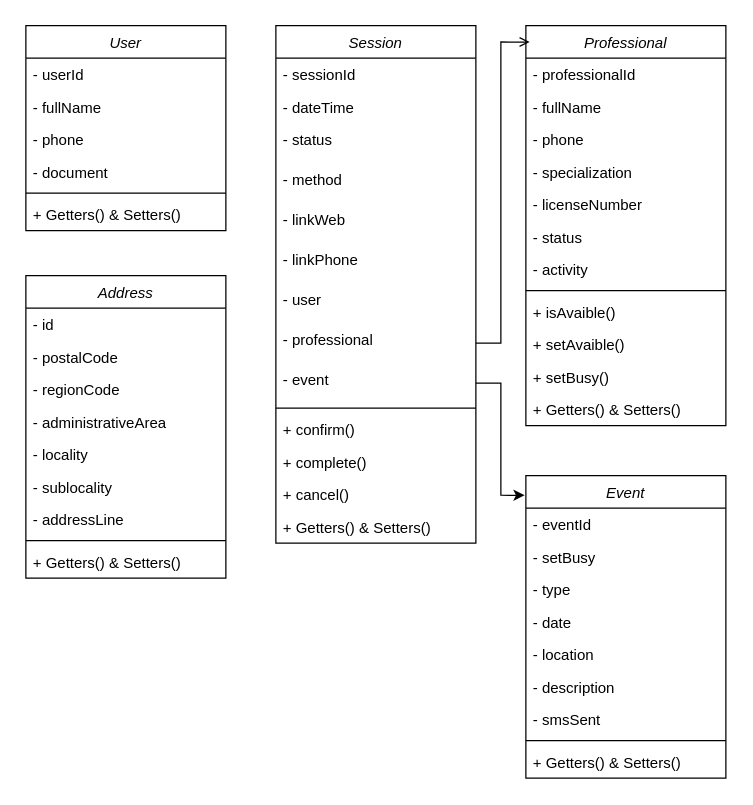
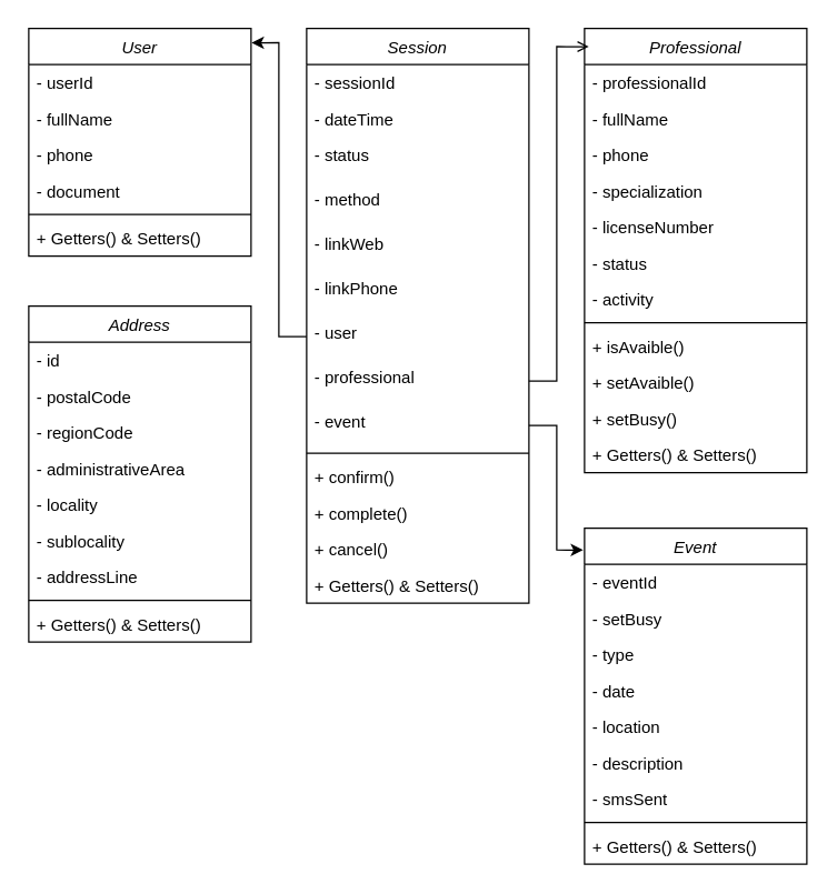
  <mxCell id="0" />
  <mxCell id="1" parent="0" />
  <mxCell id="2" value="User" style="swimlane;fontStyle=2;align=center;verticalAlign=top;childLayout=stackLayout;horizontal=1;startSize=26;horizontalStack=0;resizeParent=1;resizeLast=0;collapsible=1;marginBottom=0;rounded=0;shadow=0;strokeWidth=1;" parent="1" vertex="1"><mxGeometry x="20" y="20" width="160" height="164" as="geometry"><mxRectangle x="230" y="140" width="160" height="26" as="alternateBounds" /></mxGeometry></mxCell>
  <mxCell id="3" value="- userId" style="text;align=left;verticalAlign=top;spacingLeft=4;spacingRight=4;overflow=hidden;rotatable=0;points=[[0,0.5],[1,0.5]];portConstraint=eastwest;" parent="2" vertex="1"><mxGeometry y="26" width="160" height="26" as="geometry" /></mxCell>
  <mxCell id="4" value="- fullName" style="text;align=left;verticalAlign=top;spacingLeft=4;spacingRight=4;overflow=hidden;rotatable=0;points=[[0,0.5],[1,0.5]];portConstraint=eastwest;rounded=0;shadow=0;html=0;" parent="2" vertex="1"><mxGeometry y="52" width="160" height="26" as="geometry" /></mxCell>
  <mxCell id="5" value="- phone" style="text;align=left;verticalAlign=top;spacingLeft=4;spacingRight=4;overflow=hidden;rotatable=0;points=[[0,0.5],[1,0.5]];portConstraint=eastwest;rounded=0;shadow=0;html=0;" parent="2" vertex="1"><mxGeometry y="78" width="160" height="26" as="geometry" /></mxCell>
  <mxCell id="6" value="- document" style="text;align=left;verticalAlign=top;spacingLeft=4;spacingRight=4;overflow=hidden;rotatable=0;points=[[0,0.5],[1,0.5]];portConstraint=eastwest;rounded=0;shadow=0;html=0;" vertex="1" parent="2"><mxGeometry y="104" width="160" height="26" as="geometry" /></mxCell>
  <mxCell id="7" value="" style="line;html=1;strokeWidth=1;align=left;verticalAlign=middle;spacingTop=-1;spacingLeft=3;spacingRight=3;rotatable=0;labelPosition=right;points=[];portConstraint=eastwest;" parent="2" vertex="1"><mxGeometry y="130" width="160" height="8" as="geometry" /></mxCell>
  <mxCell id="8" value="+ Getters() &amp; Setters()" style="text;align=left;verticalAlign=top;spacingLeft=4;spacingRight=4;overflow=hidden;rotatable=0;points=[[0,0.5],[1,0.5]];portConstraint=eastwest;" parent="2" vertex="1"><mxGeometry y="138" width="160" height="26" as="geometry" /></mxCell>
  <mxCell id="9" value="Session" style="swimlane;fontStyle=2;align=center;verticalAlign=top;childLayout=stackLayout;horizontal=1;startSize=26;horizontalStack=0;resizeParent=1;resizeLast=0;collapsible=1;marginBottom=0;rounded=0;shadow=0;strokeWidth=1;" vertex="1" parent="1"><mxGeometry x="220" y="20" width="160" height="414" as="geometry"><mxRectangle x="230" y="140" width="160" height="26" as="alternateBounds" /></mxGeometry></mxCell>
  <mxCell id="10" value="- sessionId" style="text;align=left;verticalAlign=top;spacingLeft=4;spacingRight=4;overflow=hidden;rotatable=0;points=[[0,0.5],[1,0.5]];portConstraint=eastwest;rounded=0;shadow=0;html=0;" vertex="1" parent="9"><mxGeometry y="26" width="160" height="26" as="geometry" /></mxCell>
  <mxCell id="11" value="- dateTime" style="text;align=left;verticalAlign=top;spacingLeft=4;spacingRight=4;overflow=hidden;rotatable=0;points=[[0,0.5],[1,0.5]];portConstraint=eastwest;rounded=0;shadow=0;html=0;" vertex="1" parent="9"><mxGeometry y="52" width="160" height="26" as="geometry" /></mxCell>
  <mxCell id="12" value="- status" style="text;align=left;verticalAlign=top;spacingLeft=4;spacingRight=4;overflow=hidden;rotatable=0;points=[[0,0.5],[1,0.5]];portConstraint=eastwest;rounded=0;shadow=0;html=0;" vertex="1" parent="9"><mxGeometry y="78" width="160" height="32" as="geometry" /></mxCell>
  <mxCell id="13" value="- method" style="text;align=left;verticalAlign=top;spacingLeft=4;spacingRight=4;overflow=hidden;rotatable=0;points=[[0,0.5],[1,0.5]];portConstraint=eastwest;rounded=0;shadow=0;html=0;" vertex="1" parent="9"><mxGeometry y="110" width="160" height="32" as="geometry" /></mxCell>
  <mxCell id="14" value="- linkWeb" style="text;align=left;verticalAlign=top;spacingLeft=4;spacingRight=4;overflow=hidden;rotatable=0;points=[[0,0.5],[1,0.5]];portConstraint=eastwest;rounded=0;shadow=0;html=0;" vertex="1" parent="9"><mxGeometry y="142" width="160" height="32" as="geometry" /></mxCell>
  <mxCell id="15" value="- linkPhone" style="text;align=left;verticalAlign=top;spacingLeft=4;spacingRight=4;overflow=hidden;rotatable=0;points=[[0,0.5],[1,0.5]];portConstraint=eastwest;rounded=0;shadow=0;html=0;" vertex="1" parent="9"><mxGeometry y="174" width="160" height="32" as="geometry" /></mxCell>
  <mxCell id="16" value="- user" style="text;align=left;verticalAlign=top;spacingLeft=4;spacingRight=4;overflow=hidden;rotatable=0;points=[[0,0.5],[1,0.5]];portConstraint=eastwest;rounded=0;shadow=0;html=0;" vertex="1" parent="9"><mxGeometry y="206" width="160" height="32" as="geometry" /></mxCell>
  <mxCell id="17" value="- professional" style="text;align=left;verticalAlign=top;spacingLeft=4;spacingRight=4;overflow=hidden;rotatable=0;points=[[0,0.5],[1,0.5]];portConstraint=eastwest;rounded=0;shadow=0;html=0;" vertex="1" parent="9"><mxGeometry y="238" width="160" height="32" as="geometry" /></mxCell>
  <mxCell id="18" value="- event" style="text;align=left;verticalAlign=top;spacingLeft=4;spacingRight=4;overflow=hidden;rotatable=0;points=[[0,0.5],[1,0.5]];portConstraint=eastwest;rounded=0;shadow=0;html=0;" vertex="1" parent="9"><mxGeometry y="270" width="160" height="32" as="geometry" /></mxCell>
  <mxCell id="19" value="" style="line;html=1;strokeWidth=1;align=left;verticalAlign=middle;spacingTop=-1;spacingLeft=3;spacingRight=3;rotatable=0;labelPosition=right;points=[];portConstraint=eastwest;" vertex="1" parent="9"><mxGeometry y="302" width="160" height="8" as="geometry" /></mxCell>
  <mxCell id="20" value="+ confirm()" style="text;align=left;verticalAlign=top;spacingLeft=4;spacingRight=4;overflow=hidden;rotatable=0;points=[[0,0.5],[1,0.5]];portConstraint=eastwest;" vertex="1" parent="9"><mxGeometry y="310" width="160" height="26" as="geometry" /></mxCell>
  <mxCell id="21" value="+ complete()" style="text;align=left;verticalAlign=top;spacingLeft=4;spacingRight=4;overflow=hidden;rotatable=0;points=[[0,0.5],[1,0.5]];portConstraint=eastwest;" vertex="1" parent="9"><mxGeometry y="336" width="160" height="26" as="geometry" /></mxCell>
  <mxCell id="22" value="+ cancel()" style="text;align=left;verticalAlign=top;spacingLeft=4;spacingRight=4;overflow=hidden;rotatable=0;points=[[0,0.5],[1,0.5]];portConstraint=eastwest;" vertex="1" parent="9"><mxGeometry y="362" width="160" height="26" as="geometry" /></mxCell>
  <mxCell id="23" value="+ Getters() &amp; Setters()" style="text;align=left;verticalAlign=top;spacingLeft=4;spacingRight=4;overflow=hidden;rotatable=0;points=[[0,0.5],[1,0.5]];portConstraint=eastwest;" vertex="1" parent="9"><mxGeometry y="388" width="160" height="26" as="geometry" /></mxCell>
  <mxCell id="24" value="Professional" style="swimlane;fontStyle=2;align=center;verticalAlign=top;childLayout=stackLayout;horizontal=1;startSize=26;horizontalStack=0;resizeParent=1;resizeLast=0;collapsible=1;marginBottom=0;rounded=0;shadow=0;strokeWidth=1;" vertex="1" parent="1"><mxGeometry x="420" y="20" width="160" height="320" as="geometry"><mxRectangle x="230" y="140" width="160" height="26" as="alternateBounds" /></mxGeometry></mxCell>
  <mxCell id="25" value="- professionalId" style="text;align=left;verticalAlign=top;spacingLeft=4;spacingRight=4;overflow=hidden;rotatable=0;points=[[0,0.5],[1,0.5]];portConstraint=eastwest;" vertex="1" parent="24"><mxGeometry y="26" width="160" height="26" as="geometry" /></mxCell>
  <mxCell id="26" value="- fullName" style="text;align=left;verticalAlign=top;spacingLeft=4;spacingRight=4;overflow=hidden;rotatable=0;points=[[0,0.5],[1,0.5]];portConstraint=eastwest;rounded=0;shadow=0;html=0;" vertex="1" parent="24"><mxGeometry y="52" width="160" height="26" as="geometry" /></mxCell>
  <mxCell id="27" value="- phone" style="text;align=left;verticalAlign=top;spacingLeft=4;spacingRight=4;overflow=hidden;rotatable=0;points=[[0,0.5],[1,0.5]];portConstraint=eastwest;rounded=0;shadow=0;html=0;" vertex="1" parent="24"><mxGeometry y="78" width="160" height="26" as="geometry" /></mxCell>
  <mxCell id="28" value="- specialization" style="text;align=left;verticalAlign=top;spacingLeft=4;spacingRight=4;overflow=hidden;rotatable=0;points=[[0,0.5],[1,0.5]];portConstraint=eastwest;rounded=0;shadow=0;html=0;" vertex="1" parent="24"><mxGeometry y="104" width="160" height="26" as="geometry" /></mxCell>
  <mxCell id="29" value="- licenseNumber" style="text;align=left;verticalAlign=top;spacingLeft=4;spacingRight=4;overflow=hidden;rotatable=0;points=[[0,0.5],[1,0.5]];portConstraint=eastwest;rounded=0;shadow=0;html=0;" vertex="1" parent="24"><mxGeometry y="130" width="160" height="26" as="geometry" /></mxCell>
  <mxCell id="30" value="- status" style="text;align=left;verticalAlign=top;spacingLeft=4;spacingRight=4;overflow=hidden;rotatable=0;points=[[0,0.5],[1,0.5]];portConstraint=eastwest;rounded=0;shadow=0;html=0;" vertex="1" parent="24"><mxGeometry y="156" width="160" height="26" as="geometry" /></mxCell>
  <mxCell id="31" value="- activity" style="text;align=left;verticalAlign=top;spacingLeft=4;spacingRight=4;overflow=hidden;rotatable=0;points=[[0,0.5],[1,0.5]];portConstraint=eastwest;rounded=0;shadow=0;html=0;" vertex="1" parent="24"><mxGeometry y="182" width="160" height="26" as="geometry" /></mxCell>
  <mxCell id="32" value="" style="line;html=1;strokeWidth=1;align=left;verticalAlign=middle;spacingTop=-1;spacingLeft=3;spacingRight=3;rotatable=0;labelPosition=right;points=[];portConstraint=eastwest;" vertex="1" parent="24"><mxGeometry y="208" width="160" height="8" as="geometry" /></mxCell>
  <mxCell id="33" value="+ isAvaible()" style="text;align=left;verticalAlign=top;spacingLeft=4;spacingRight=4;overflow=hidden;rotatable=0;points=[[0,0.5],[1,0.5]];portConstraint=eastwest;" vertex="1" parent="24"><mxGeometry y="216" width="160" height="26" as="geometry" /></mxCell>
  <mxCell id="34" value="+ setAvaible()" style="text;align=left;verticalAlign=top;spacingLeft=4;spacingRight=4;overflow=hidden;rotatable=0;points=[[0,0.5],[1,0.5]];portConstraint=eastwest;" vertex="1" parent="24"><mxGeometry y="242" width="160" height="26" as="geometry" /></mxCell>
  <mxCell id="35" value="+ setBusy()" style="text;align=left;verticalAlign=top;spacingLeft=4;spacingRight=4;overflow=hidden;rotatable=0;points=[[0,0.5],[1,0.5]];portConstraint=eastwest;" vertex="1" parent="24"><mxGeometry y="268" width="160" height="26" as="geometry" /></mxCell>
  <mxCell id="36" value="+ Getters() &amp; Setters()" style="text;align=left;verticalAlign=top;spacingLeft=4;spacingRight=4;overflow=hidden;rotatable=0;points=[[0,0.5],[1,0.5]];portConstraint=eastwest;" vertex="1" parent="24"><mxGeometry y="294" width="160" height="26" as="geometry" /></mxCell>
  <mxCell id="37" value="Event" style="swimlane;fontStyle=2;align=center;verticalAlign=top;childLayout=stackLayout;horizontal=1;startSize=26;horizontalStack=0;resizeParent=1;resizeLast=0;collapsible=1;marginBottom=0;rounded=0;shadow=0;strokeWidth=1;" vertex="1" parent="1"><mxGeometry x="420" y="380" width="160" height="242" as="geometry"><mxRectangle x="230" y="140" width="160" height="26" as="alternateBounds" /></mxGeometry></mxCell>
  <mxCell id="38" value="- eventId" style="text;align=left;verticalAlign=top;spacingLeft=4;spacingRight=4;overflow=hidden;rotatable=0;points=[[0,0.5],[1,0.5]];portConstraint=eastwest;" vertex="1" parent="37"><mxGeometry y="26" width="160" height="26" as="geometry" /></mxCell>
  <mxCell id="39" value="- setBusy" style="text;align=left;verticalAlign=top;spacingLeft=4;spacingRight=4;overflow=hidden;rotatable=0;points=[[0,0.5],[1,0.5]];portConstraint=eastwest;rounded=0;shadow=0;html=0;" vertex="1" parent="37"><mxGeometry y="52" width="160" height="26" as="geometry" /></mxCell>
  <mxCell id="40" value="- type" style="text;align=left;verticalAlign=top;spacingLeft=4;spacingRight=4;overflow=hidden;rotatable=0;points=[[0,0.5],[1,0.5]];portConstraint=eastwest;rounded=0;shadow=0;html=0;" vertex="1" parent="37"><mxGeometry y="78" width="160" height="26" as="geometry" /></mxCell>
  <mxCell id="41" value="- date" style="text;align=left;verticalAlign=top;spacingLeft=4;spacingRight=4;overflow=hidden;rotatable=0;points=[[0,0.5],[1,0.5]];portConstraint=eastwest;rounded=0;shadow=0;html=0;" vertex="1" parent="37"><mxGeometry y="104" width="160" height="26" as="geometry" /></mxCell>
  <mxCell id="42" value="- location" style="text;align=left;verticalAlign=top;spacingLeft=4;spacingRight=4;overflow=hidden;rotatable=0;points=[[0,0.5],[1,0.5]];portConstraint=eastwest;rounded=0;shadow=0;html=0;" vertex="1" parent="37"><mxGeometry y="130" width="160" height="26" as="geometry" /></mxCell>
  <mxCell id="43" value="- description" style="text;align=left;verticalAlign=top;spacingLeft=4;spacingRight=4;overflow=hidden;rotatable=0;points=[[0,0.5],[1,0.5]];portConstraint=eastwest;rounded=0;shadow=0;html=0;" vertex="1" parent="37"><mxGeometry y="156" width="160" height="26" as="geometry" /></mxCell>
  <mxCell id="44" value="- smsSent" style="text;align=left;verticalAlign=top;spacingLeft=4;spacingRight=4;overflow=hidden;rotatable=0;points=[[0,0.5],[1,0.5]];portConstraint=eastwest;rounded=0;shadow=0;html=0;" vertex="1" parent="37"><mxGeometry y="182" width="160" height="26" as="geometry" /></mxCell>
  <mxCell id="45" value="" style="line;html=1;strokeWidth=1;align=left;verticalAlign=middle;spacingTop=-1;spacingLeft=3;spacingRight=3;rotatable=0;labelPosition=right;points=[];portConstraint=eastwest;" vertex="1" parent="37"><mxGeometry y="208" width="160" height="8" as="geometry" /></mxCell>
  <mxCell id="46" value="+ Getters() &amp; Setters()" style="text;align=left;verticalAlign=top;spacingLeft=4;spacingRight=4;overflow=hidden;rotatable=0;points=[[0,0.5],[1,0.5]];portConstraint=eastwest;" vertex="1" parent="37"><mxGeometry y="216" width="160" height="26" as="geometry" /></mxCell>
  <mxCell id="47" value="Address" style="swimlane;fontStyle=2;align=center;verticalAlign=top;childLayout=stackLayout;horizontal=1;startSize=26;horizontalStack=0;resizeParent=1;resizeLast=0;collapsible=1;marginBottom=0;rounded=0;shadow=0;strokeWidth=1;" vertex="1" parent="1"><mxGeometry x="20" y="220" width="160" height="242" as="geometry"><mxRectangle x="230" y="140" width="160" height="26" as="alternateBounds" /></mxGeometry></mxCell>
  <mxCell id="48" value="- id" style="text;align=left;verticalAlign=top;spacingLeft=4;spacingRight=4;overflow=hidden;rotatable=0;points=[[0,0.5],[1,0.5]];portConstraint=eastwest;" vertex="1" parent="47"><mxGeometry y="26" width="160" height="26" as="geometry" /></mxCell>
  <mxCell id="49" value="- postalCode" style="text;align=left;verticalAlign=top;spacingLeft=4;spacingRight=4;overflow=hidden;rotatable=0;points=[[0,0.5],[1,0.5]];portConstraint=eastwest;rounded=0;shadow=0;html=0;" vertex="1" parent="47"><mxGeometry y="52" width="160" height="26" as="geometry" /></mxCell>
  <mxCell id="50" value="- regionCode" style="text;align=left;verticalAlign=top;spacingLeft=4;spacingRight=4;overflow=hidden;rotatable=0;points=[[0,0.5],[1,0.5]];portConstraint=eastwest;rounded=0;shadow=0;html=0;" vertex="1" parent="47"><mxGeometry y="78" width="160" height="26" as="geometry" /></mxCell>
  <mxCell id="51" value="- administrativeArea" style="text;align=left;verticalAlign=top;spacingLeft=4;spacingRight=4;overflow=hidden;rotatable=0;points=[[0,0.5],[1,0.5]];portConstraint=eastwest;rounded=0;shadow=0;html=0;" vertex="1" parent="47"><mxGeometry y="104" width="160" height="26" as="geometry" /></mxCell>
  <mxCell id="52" value="- locality" style="text;align=left;verticalAlign=top;spacingLeft=4;spacingRight=4;overflow=hidden;rotatable=0;points=[[0,0.5],[1,0.5]];portConstraint=eastwest;rounded=0;shadow=0;html=0;" vertex="1" parent="47"><mxGeometry y="130" width="160" height="26" as="geometry" /></mxCell>
  <mxCell id="53" value="- sublocality" style="text;align=left;verticalAlign=top;spacingLeft=4;spacingRight=4;overflow=hidden;rotatable=0;points=[[0,0.5],[1,0.5]];portConstraint=eastwest;rounded=0;shadow=0;html=0;" vertex="1" parent="47"><mxGeometry y="156" width="160" height="26" as="geometry" /></mxCell>
  <mxCell id="54" value="- addressLine" style="text;align=left;verticalAlign=top;spacingLeft=4;spacingRight=4;overflow=hidden;rotatable=0;points=[[0,0.5],[1,0.5]];portConstraint=eastwest;rounded=0;shadow=0;html=0;" vertex="1" parent="47"><mxGeometry y="182" width="160" height="26" as="geometry" /></mxCell>
  <mxCell id="55" value="" style="line;html=1;strokeWidth=1;align=left;verticalAlign=middle;spacingTop=-1;spacingLeft=3;spacingRight=3;rotatable=0;labelPosition=right;points=[];portConstraint=eastwest;" vertex="1" parent="47"><mxGeometry y="208" width="160" height="8" as="geometry" /></mxCell>
  <mxCell id="56" value="+ Getters() &amp; Setters()" style="text;align=left;verticalAlign=top;spacingLeft=4;spacingRight=4;overflow=hidden;rotatable=0;points=[[0,0.5],[1,0.5]];portConstraint=eastwest;" vertex="1" parent="47"><mxGeometry y="216" width="160" height="26" as="geometry" /></mxCell>
+ <mxCell id="57" style="edgeStyle=orthogonalEdgeStyle;rounded=0;orthogonalLoop=1;jettySize=auto;html=1;entryX=1.002;entryY=0.063;entryDx=0;entryDy=0;entryPerimeter=0;" edge="1" parent="1" source="16" target="2"><mxGeometry relative="1" as="geometry" /></mxCell>
  <mxCell id="58" style="edgeStyle=orthogonalEdgeStyle;rounded=0;orthogonalLoop=1;jettySize=auto;html=1;entryX=0.019;entryY=0.041;entryDx=0;entryDy=0;entryPerimeter=0;endArrow=open;" edge="1" parent="1" source="17" target="24"><mxGeometry relative="1" as="geometry" /></mxCell>
  <mxCell id="59" style="edgeStyle=orthogonalEdgeStyle;rounded=0;orthogonalLoop=1;jettySize=auto;html=1;entryX=-0.006;entryY=0.065;entryDx=0;entryDy=0;entryPerimeter=0;" edge="1" parent="1" source="18" target="37"><mxGeometry relative="1" as="geometry" /></mxCell>
